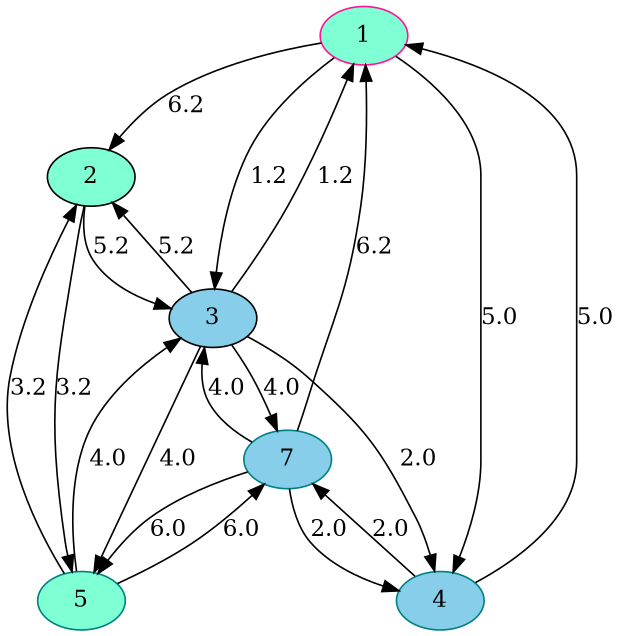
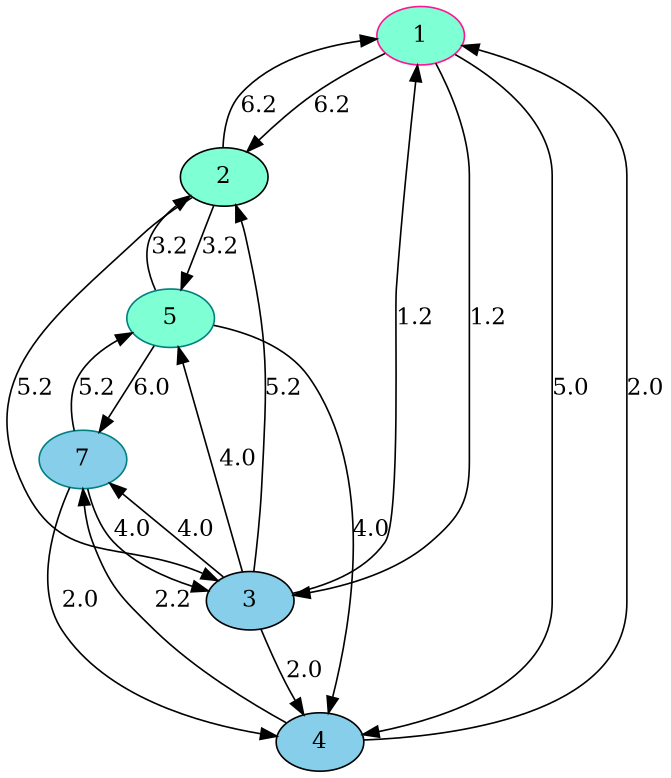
  digraph {
    node [color=black fillcolor=aquamarine style=filled]
    1 [color=deeppink]
    2
    3 [fillcolor=skyblue]
-   4 [color=teal fillcolor=skyblue]
+   4 [fillcolor=skyblue]
    5 [color=teal]
    n6 [color=teal fillcolor=skyblue label=7]
    1 -> 2 [label=6.2]
    1 -> 3 [label=1.2]
    1 -> 4 [label=5.0]
-   n6 -> 1 [label=6.2]
+   2 -> 1 [label=6.2]
    2 -> 3 [label=5.2]
    2 -> 5 [label=3.2]
    3 -> 1 [label=1.2]
    3 -> 2 [label=5.2]
    3 -> 4 [label=2.0]
    3 -> 5 [label=4.0]
    3 -> n6 [label=4.0]
-   4 -> 1 [label=5.0]
-   4 -> n6 [label=2.0]
+   4 -> 1 [label=2.0]
+   4 -> n6 [label=2.2]
    5 -> 2 [label=3.2]
-   5 -> 3 [label=4.0]
+   5 -> 4 [label=4.0]
    5 -> n6 [label=6.0]
    n6 -> 3 [label=4.0]
    n6 -> 4 [label=2.0]
-   n6 -> 5 [label=6.0]
+   n6 -> 5 [label=5.2]
  }
